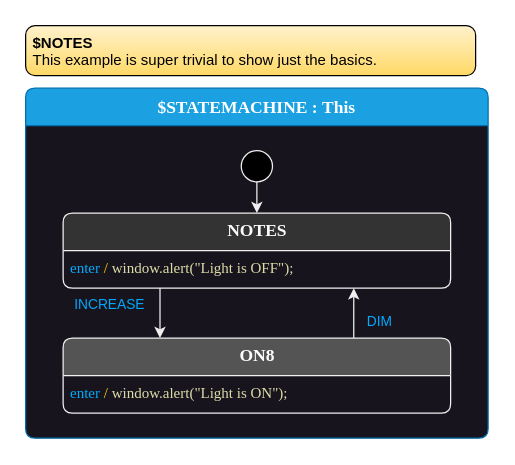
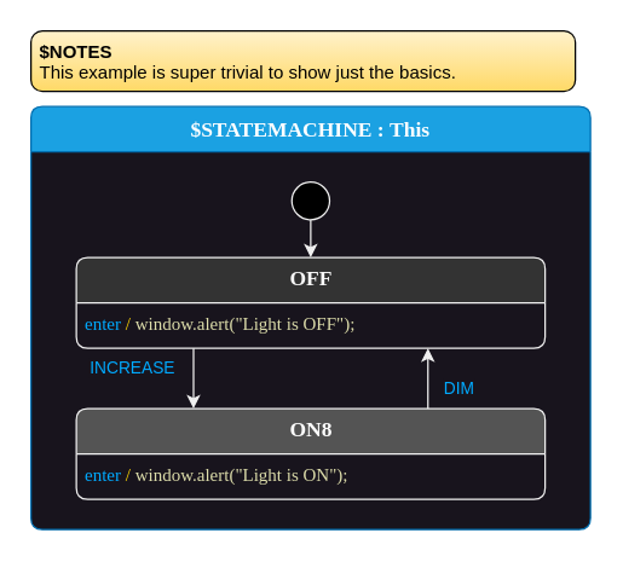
  <mxCell id="0" />
  <mxCell id="1" parent="0" />
  <mxCell id="2" value="$STATEMACHINE : This" style="shape=swimlane;rotatable=0;align=center;verticalAlign=top;fontFamily=Lucida Console;startSize=30;fontSize=14;fontStyle=1;swimlaneFillColor=#18141d;rounded=1;arcSize=15;absoluteArcSize=1;fillColor=#1ba1e2;fontColor=#ffffff;strokeColor=#006EAF;" parent="1" vertex="1"><mxGeometry x="20" y="70" width="370" height="280" as="geometry" /></mxCell>
  <mxCell id="3" value=" " style="fontFamily=Lucida Console;align=left;verticalAlign=top;fillColor=none;gradientColor=none;strokeColor=none;rounded=0;spacingLeft=4;resizable=0;movable=0;deletable=0;rotatable=0;autosize=1;" parent="2" connectable="0" vertex="1"><mxGeometry y="30" width="30" height="20" as="geometry" /></mxCell>
  <mxCell id="4" style="edgeStyle=none;html=1;strokeColor=#F0F0F0;" parent="2" source="8" target="5" edge="1"><mxGeometry relative="1" as="geometry" /></mxCell>
- <mxCell id="5" value="NOTES" style="shape=swimlane;rotatable=0;align=center;verticalAlign=top;fontFamily=Lucida Console;startSize=30;fontSize=14;fontStyle=1;swimlaneFillColor=#18141d;html=1;rounded=1;arcSize=15;absoluteArcSize=1;fillColor=#333333;fontColor=#FAFAFA;strokeColor=#F0F0F0;" parent="2" vertex="1"><mxGeometry x="30" y="100" width="310" height="60" as="geometry" /></mxCell>
+ <mxCell id="5" value="OFF" style="shape=swimlane;rotatable=0;align=center;verticalAlign=top;fontFamily=Lucida Console;startSize=30;fontSize=14;fontStyle=1;swimlaneFillColor=#18141d;html=1;rounded=1;arcSize=15;absoluteArcSize=1;fillColor=#333333;fontColor=#FAFAFA;strokeColor=#F0F0F0;" parent="2" vertex="1"><mxGeometry x="30" y="100" width="310" height="60" as="geometry" /></mxCell>
  <mxCell id="6" value="&lt;font color=&quot;#00aaff&quot;&gt;enter &lt;/font&gt;&lt;font color=&quot;#ffd700&quot;&gt;/&lt;/font&gt;&amp;nbsp;&lt;font color=&quot;#dcdcaa&quot;&gt;window.alert(&quot;Light is OFF&quot;);&lt;/font&gt;" style="fontFamily=Lucida Console;align=left;verticalAlign=top;fillColor=none;gradientColor=none;strokeColor=none;rounded=0;spacingLeft=4;resizable=0;movable=0;deletable=0;rotatable=0;autosize=1;html=1;" parent="5" connectable="0" vertex="1"><mxGeometry y="30" width="290" height="30" as="geometry" /></mxCell>
  <mxCell id="7" value="INCREASE" style="edgeStyle=none;html=1;exitX=0.25;exitY=1;exitDx=0;exitDy=0;entryX=0.25;entryY=0;entryDx=0;entryDy=0;fontColor=#00AAFF;labelBackgroundColor=#18141D;strokeColor=#F0F0F0;" parent="2" source="5" target="10" edge="1"><mxGeometry x="-0.333" y="-40" relative="1" as="geometry"><mxPoint as="offset" /></mxGeometry></mxCell>
  <mxCell id="8" value="$initial_state" style="shape=ellipse;aspect=fixed;fillColor=#000000;resizable=1;rotatable=1;noLabel=1;editable=1;movable=1;deletable=1;connectable=1;strokeColor=#F0F0F0;" parent="2" vertex="1"><mxGeometry x="172.5" y="50" width="25" height="25" as="geometry" /></mxCell>
  <mxCell id="9" value="DIM" style="edgeStyle=none;html=1;exitX=0.75;exitY=0;exitDx=0;exitDy=0;fontColor=#00AAFF;strokeColor=#F0F0F0;labelBackgroundColor=#18141D;entryX=0.75;entryY=1;entryDx=0;entryDy=0;" parent="2" source="10" target="5" edge="1"><mxGeometry x="-0.333" y="-20" relative="1" as="geometry"><mxPoint as="offset" /><mxPoint x="195" y="250" as="sourcePoint" /><mxPoint x="270" y="170" as="targetPoint" /></mxGeometry></mxCell>
  <mxCell id="10" value="ON8" style="shape=swimlane;rotatable=0;align=center;verticalAlign=top;fontFamily=Lucida Console;startSize=30;fontSize=14;fontStyle=1;swimlaneFillColor=#18141d;html=1;rounded=1;arcSize=15;absoluteArcSize=1;fillColor=#545454;fontColor=#ffffff;strokeColor=#F0F0F0;" parent="2" vertex="1"><mxGeometry x="30" y="200" width="310" height="60" as="geometry" /></mxCell>
  <mxCell id="11" value="&lt;font color=&quot;#00aaff&quot;&gt;enter&amp;nbsp;&lt;/font&gt;&lt;font color=&quot;#ffd700&quot;&gt;/&lt;/font&gt;&amp;nbsp;&lt;font color=&quot;#dcdcaa&quot;&gt;window.alert(&quot;Light is ON&quot;);&lt;/font&gt;" style="fontFamily=Lucida Console;align=left;verticalAlign=top;fillColor=none;gradientColor=none;strokeColor=none;rounded=0;spacingLeft=4;resizable=0;movable=0;deletable=0;rotatable=0;autosize=1;html=1;" parent="10" connectable="0" vertex="1"><mxGeometry y="30" width="290" height="30" as="geometry" /></mxCell>
  <mxCell id="12" value="&lt;b&gt;$NOTES&lt;/b&gt;&lt;br&gt;This example is super trivial to show just the basics." style="shape=rectangle;rounded=1;arcSize=15;absoluteArcSize=1;align=left;verticalAlign=top;whiteSpace=wrap;html=1;spacingLeft=4;strokeWidth=1;strokeColor=default;fillColor=#fff2cc;fontColor=#000000;gradientColor=#ffd966;" parent="1" vertex="1"><mxGeometry x="20" y="20" width="360" height="40" as="geometry" /></mxCell>
